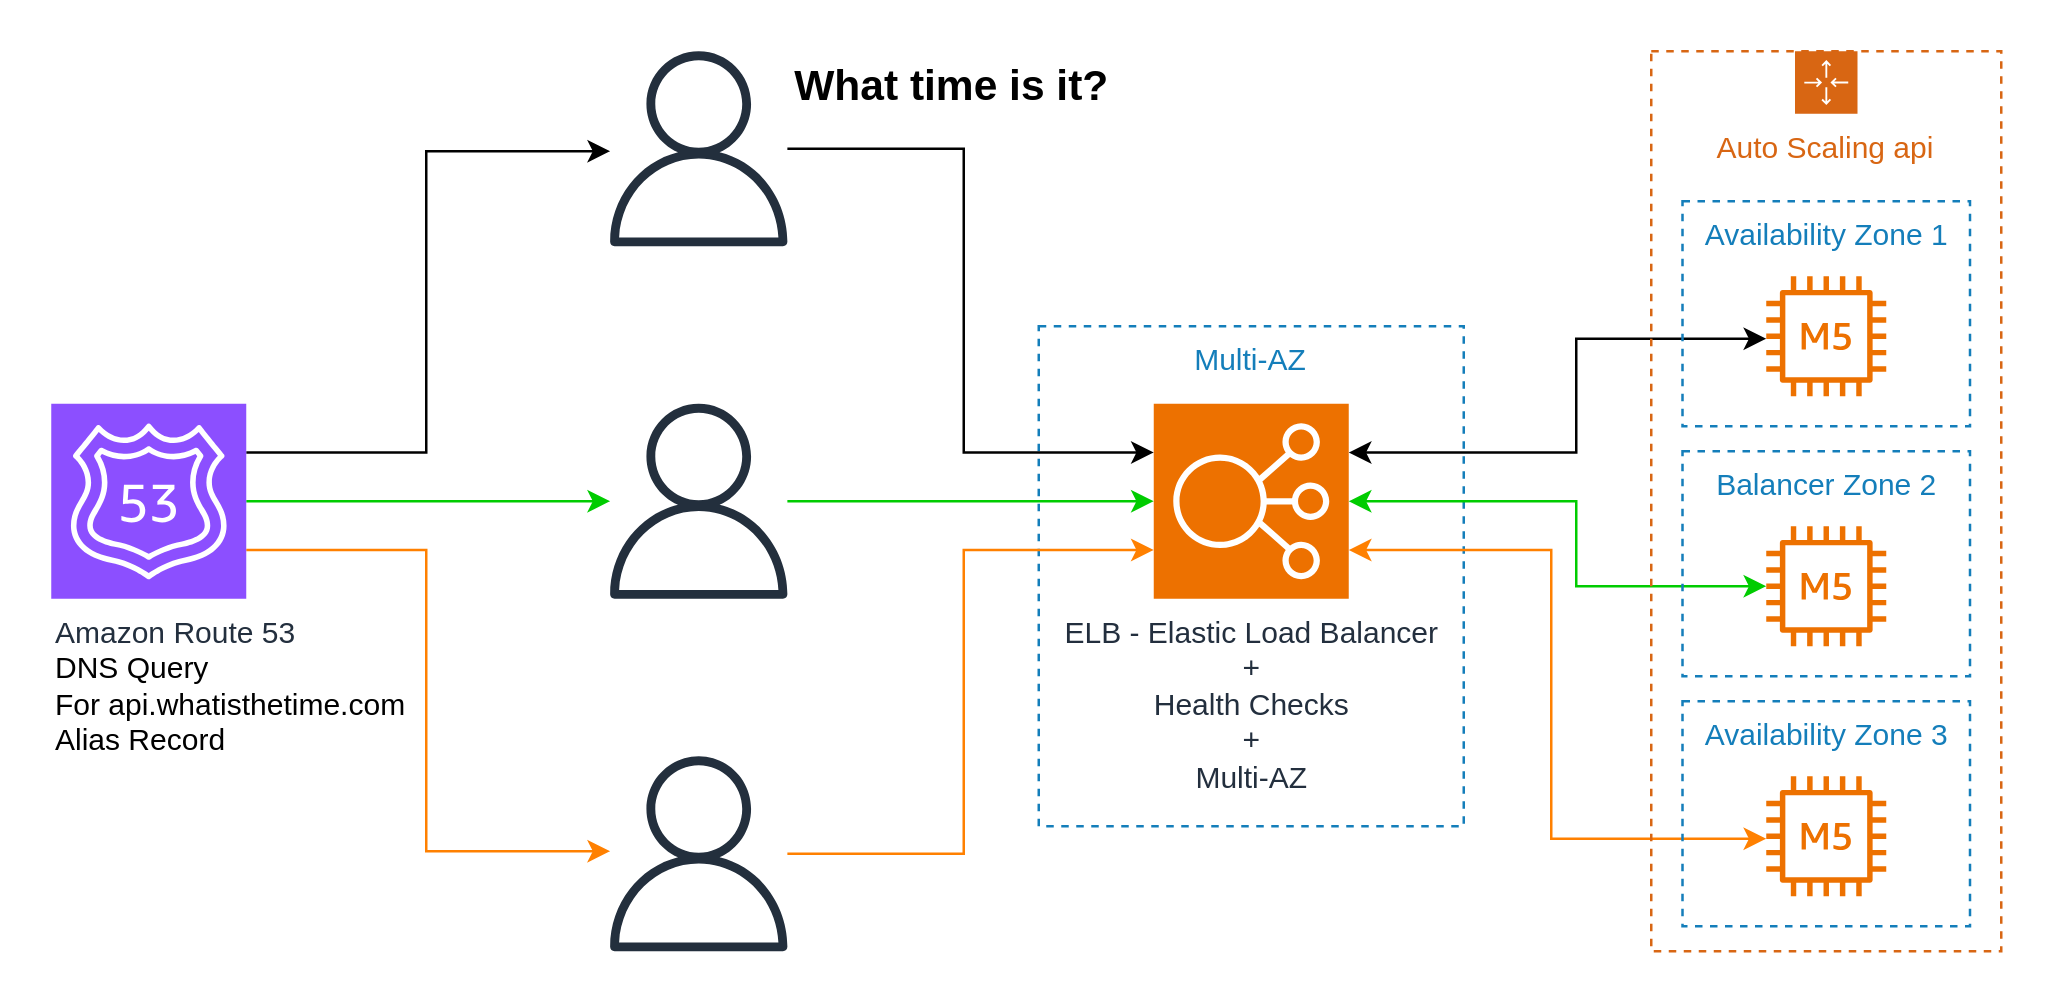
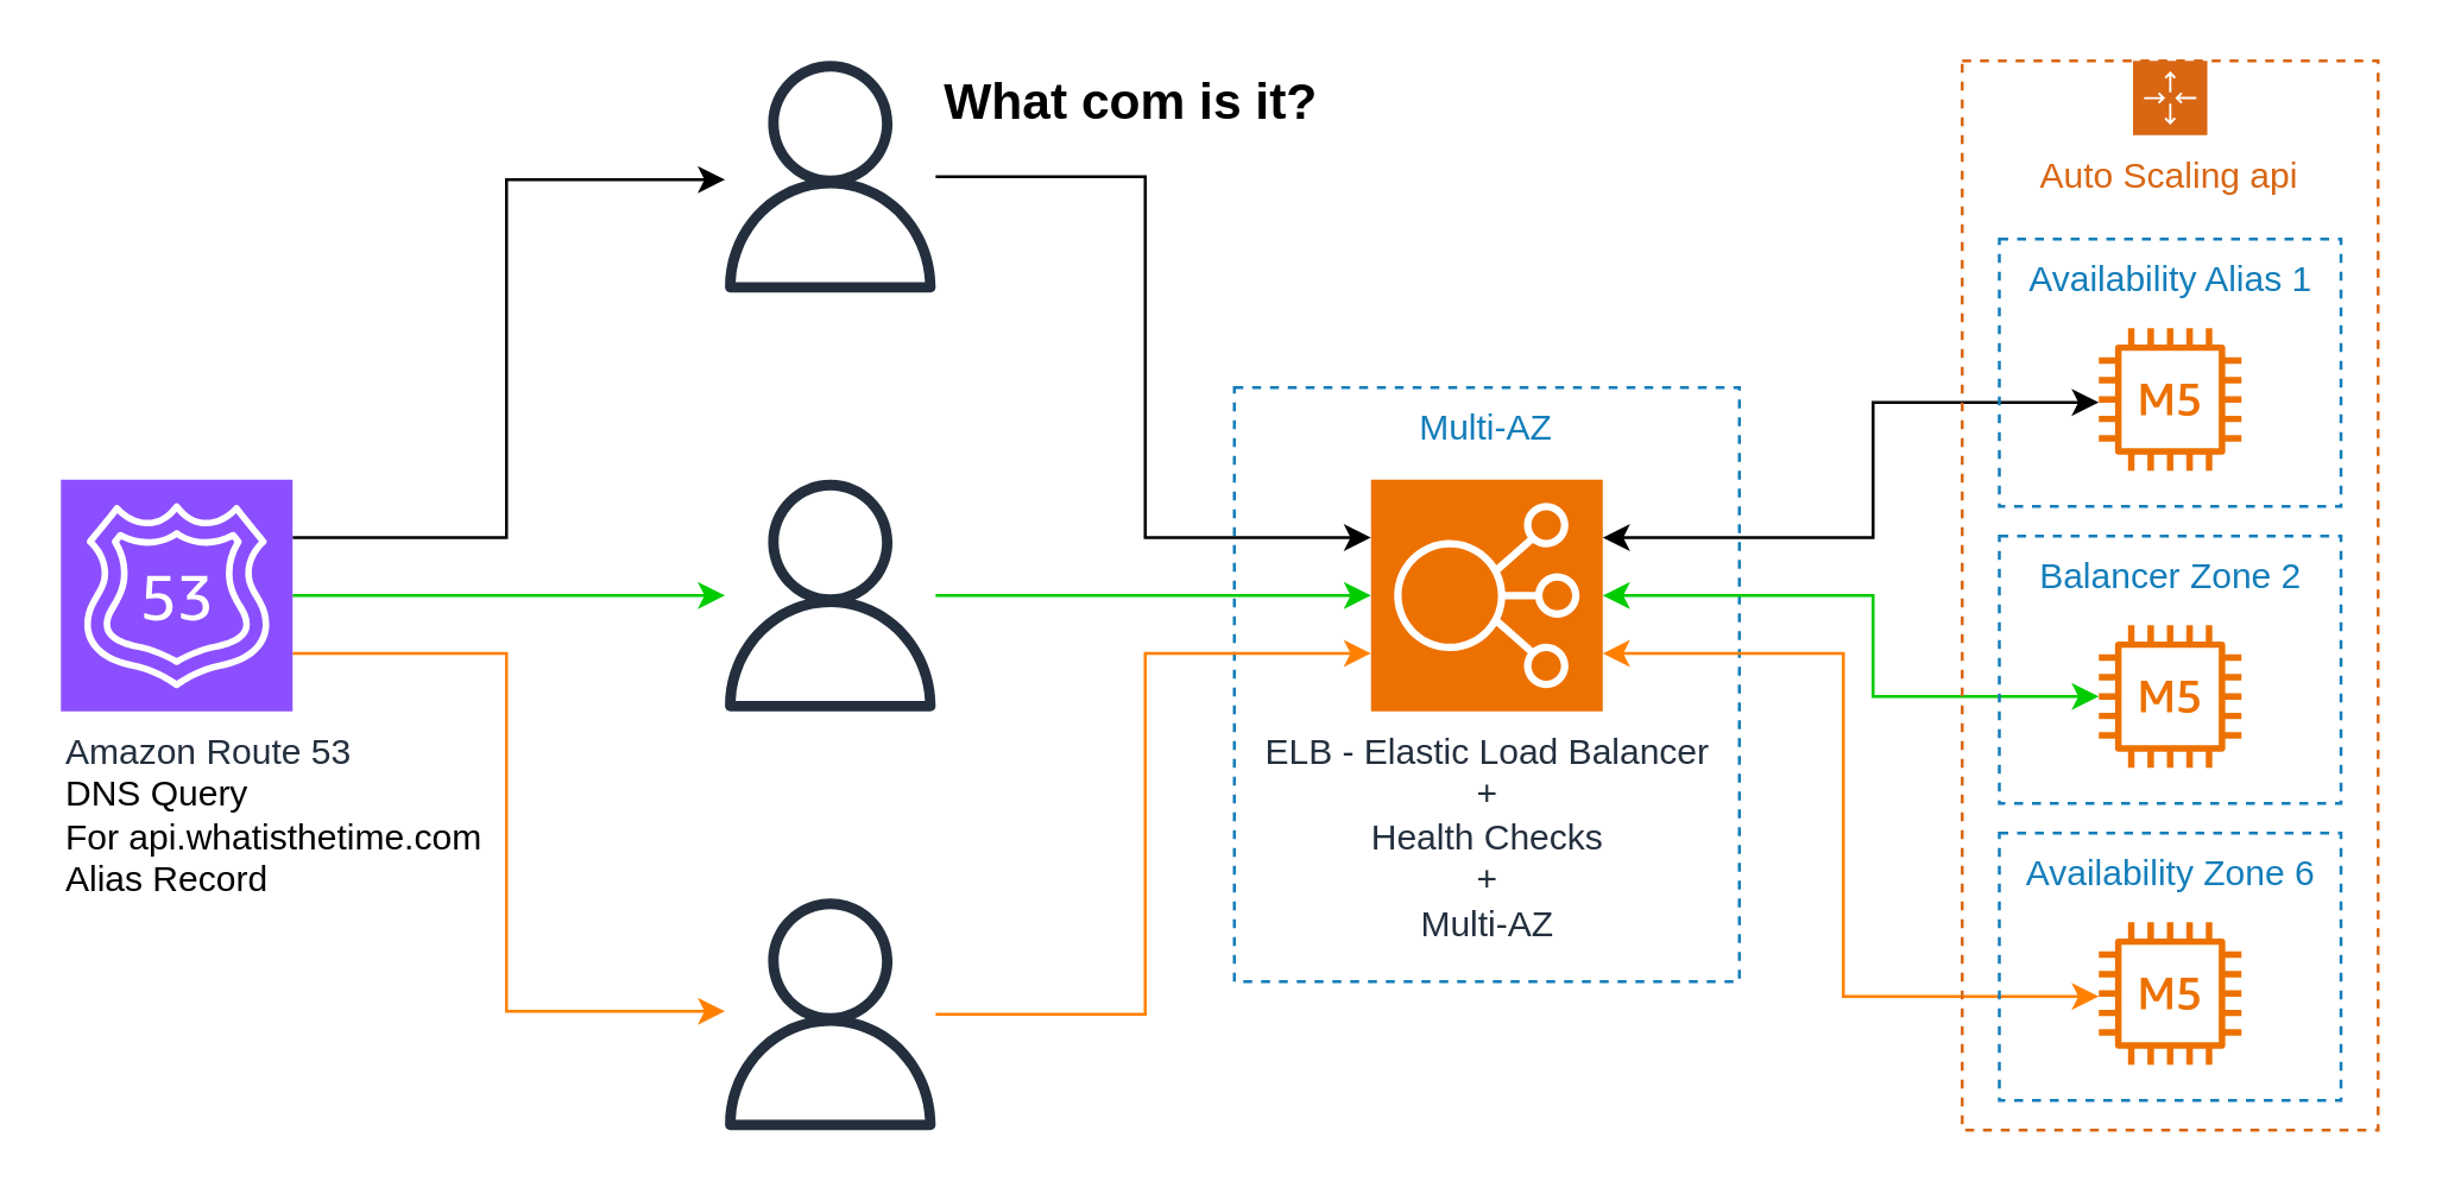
  <mxCell id="0" />
  <mxCell id="1" parent="0" />
  <mxCell id="2" value="Multi-AZ" style="fillColor=none;strokeColor=#147EBA;dashed=1;verticalAlign=top;fontStyle=0;fontColor=#147EBA;whiteSpace=wrap;html=1;" vertex="1" parent="1"><mxGeometry x="415" y="130" width="170" height="200" as="geometry" /></mxCell>
  <mxCell id="3" style="edgeStyle=orthogonalEdgeStyle;rounded=0;orthogonalLoop=1;jettySize=auto;html=1;strokeColor=#00CC00;" edge="1" parent="1" source="4" target="8"><mxGeometry relative="1" as="geometry" /></mxCell>
  <mxCell id="4" value="" style="sketch=0;outlineConnect=0;fontColor=#232F3E;gradientColor=none;fillColor=#232F3D;strokeColor=none;dashed=0;verticalLabelPosition=bottom;verticalAlign=top;align=center;html=1;fontSize=12;fontStyle=0;aspect=fixed;pointerEvents=1;shape=mxgraph.aws4.user;" vertex="1" parent="1"><mxGeometry x="240" y="161" width="78" height="78" as="geometry" /></mxCell>
  <mxCell id="5" style="edgeStyle=orthogonalEdgeStyle;rounded=0;orthogonalLoop=1;jettySize=auto;html=1;exitX=1;exitY=0.25;exitDx=0;exitDy=0;exitPerimeter=0;startArrow=classic;startFill=1;" edge="1" parent="1" source="8" target="15"><mxGeometry relative="1" as="geometry"><Array as="points"><mxPoint x="630" y="181" /><mxPoint x="630" y="135" /></Array></mxGeometry></mxCell>
  <mxCell id="6" style="edgeStyle=orthogonalEdgeStyle;rounded=0;orthogonalLoop=1;jettySize=auto;html=1;exitX=1;exitY=0.5;exitDx=0;exitDy=0;exitPerimeter=0;strokeColor=#00CC00;startArrow=classic;startFill=1;" edge="1" parent="1" source="8" target="17"><mxGeometry relative="1" as="geometry"><Array as="points"><mxPoint x="630" y="200" /><mxPoint x="630" y="234" /></Array></mxGeometry></mxCell>
  <mxCell id="7" style="edgeStyle=orthogonalEdgeStyle;rounded=0;orthogonalLoop=1;jettySize=auto;html=1;exitX=1;exitY=0.75;exitDx=0;exitDy=0;exitPerimeter=0;strokeColor=#FF8000;startArrow=classic;startFill=1;" edge="1" parent="1" source="8" target="19"><mxGeometry relative="1" as="geometry"><Array as="points"><mxPoint x="620" y="220" /><mxPoint x="620" y="335" /></Array></mxGeometry></mxCell>
  <mxCell id="8" value="ELB - Elastic Load Balancer&lt;div&gt;+&lt;/div&gt;&lt;div&gt;Health Checks&lt;/div&gt;&lt;div&gt;+&lt;/div&gt;&lt;div&gt;Multi-AZ&lt;/div&gt;" style="sketch=0;points=[[0,0,0],[0.25,0,0],[0.5,0,0],[0.75,0,0],[1,0,0],[0,1,0],[0.25,1,0],[0.5,1,0],[0.75,1,0],[1,1,0],[0,0.25,0],[0,0.5,0],[0,0.75,0],[1,0.25,0],[1,0.5,0],[1,0.75,0]];outlineConnect=0;fontColor=#232F3E;fillColor=#ED7100;strokeColor=#ffffff;dashed=0;verticalLabelPosition=bottom;verticalAlign=top;align=center;html=1;fontSize=12;fontStyle=0;aspect=fixed;shape=mxgraph.aws4.resourceIcon;resIcon=mxgraph.aws4.elastic_load_balancing;" vertex="1" parent="1"><mxGeometry x="461" y="161" width="78" height="78" as="geometry" /></mxCell>
  <mxCell id="9" style="edgeStyle=orthogonalEdgeStyle;rounded=0;orthogonalLoop=1;jettySize=auto;html=1;strokeColor=#00CC00;" edge="1" parent="1" source="12" target="4"><mxGeometry relative="1" as="geometry" /></mxCell>
  <mxCell id="10" style="edgeStyle=orthogonalEdgeStyle;rounded=0;orthogonalLoop=1;jettySize=auto;html=1;exitX=1;exitY=0.75;exitDx=0;exitDy=0;exitPerimeter=0;strokeColor=#FF8000;" edge="1" parent="1" source="12" target="23"><mxGeometry relative="1" as="geometry"><Array as="points"><mxPoint x="170" y="220" /><mxPoint x="170" y="340" /></Array></mxGeometry></mxCell>
  <mxCell id="11" style="edgeStyle=orthogonalEdgeStyle;rounded=0;orthogonalLoop=1;jettySize=auto;html=1;exitX=1;exitY=0.25;exitDx=0;exitDy=0;exitPerimeter=0;" edge="1" parent="1" source="12" target="22"><mxGeometry relative="1" as="geometry"><Array as="points"><mxPoint x="170" y="181" /><mxPoint x="170" y="60" /></Array></mxGeometry></mxCell>
  <mxCell id="12" value="Amazon Route 53&lt;div&gt;&lt;div style=&quot;color: rgb(0, 0, 0);&quot;&gt;DNS Query&lt;/div&gt;&lt;div style=&quot;color: rgb(0, 0, 0);&quot;&gt;For api.whatisthetime.com&lt;/div&gt;&lt;div style=&quot;color: rgb(0, 0, 0);&quot;&gt;Alias Record&lt;/div&gt;&lt;/div&gt;" style="sketch=0;points=[[0,0,0],[0.25,0,0],[0.5,0,0],[0.75,0,0],[1,0,0],[0,1,0],[0.25,1,0],[0.5,1,0],[0.75,1,0],[1,1,0],[0,0.25,0],[0,0.5,0],[0,0.75,0],[1,0.25,0],[1,0.5,0],[1,0.75,0]];outlineConnect=0;fontColor=#232F3E;fillColor=#8C4FFF;strokeColor=#ffffff;dashed=0;verticalLabelPosition=bottom;verticalAlign=top;align=left;html=1;fontSize=12;fontStyle=0;aspect=fixed;shape=mxgraph.aws4.resourceIcon;resIcon=mxgraph.aws4.route_53;" vertex="1" parent="1"><mxGeometry x="20" y="161" width="78" height="78" as="geometry" /></mxCell>
  <mxCell id="13" value="Auto Scaling api" style="points=[[0,0],[0.25,0],[0.5,0],[0.75,0],[1,0],[1,0.25],[1,0.5],[1,0.75],[1,1],[0.75,1],[0.5,1],[0.25,1],[0,1],[0,0.75],[0,0.5],[0,0.25]];outlineConnect=0;gradientColor=none;html=1;whiteSpace=wrap;fontSize=12;fontStyle=0;container=1;pointerEvents=0;collapsible=0;recursiveResize=0;shape=mxgraph.aws4.groupCenter;grIcon=mxgraph.aws4.group_auto_scaling_group;grStroke=1;strokeColor=#D86613;fillColor=none;verticalAlign=top;align=center;fontColor=#D86613;dashed=1;spacingTop=25;" vertex="1" parent="1"><mxGeometry x="660" y="20" width="140" height="360" as="geometry" /></mxCell>
- <mxCell id="14" value="Availability Zone 1" style="fillColor=none;strokeColor=#147EBA;dashed=1;verticalAlign=top;fontStyle=0;fontColor=#147EBA;whiteSpace=wrap;html=1;" vertex="1" parent="13"><mxGeometry x="12.5" y="60" width="115" height="90" as="geometry" /></mxCell>
+ <mxCell id="14" value="Availability Alias 1" style="fillColor=none;strokeColor=#147EBA;dashed=1;verticalAlign=top;fontStyle=0;fontColor=#147EBA;whiteSpace=wrap;html=1;" vertex="1" parent="13"><mxGeometry x="12.5" y="60" width="115" height="90" as="geometry" /></mxCell>
  <mxCell id="15" value="" style="sketch=0;outlineConnect=0;fontColor=#232F3E;gradientColor=none;fillColor=#ED7100;strokeColor=none;dashed=0;verticalLabelPosition=bottom;verticalAlign=top;align=center;html=1;fontSize=12;fontStyle=0;aspect=fixed;pointerEvents=1;shape=mxgraph.aws4.m5_instance;" vertex="1" parent="13"><mxGeometry x="46" y="90" width="48" height="48" as="geometry" /></mxCell>
  <mxCell id="16" value="Balancer Zone 2" style="fillColor=none;strokeColor=#147EBA;dashed=1;verticalAlign=top;fontStyle=0;fontColor=#147EBA;whiteSpace=wrap;html=1;" vertex="1" parent="13"><mxGeometry x="12.5" y="160" width="115" height="90" as="geometry" /></mxCell>
  <mxCell id="17" value="" style="sketch=0;outlineConnect=0;fontColor=#232F3E;gradientColor=none;fillColor=#ED7100;strokeColor=none;dashed=0;verticalLabelPosition=bottom;verticalAlign=top;align=center;html=1;fontSize=12;fontStyle=0;aspect=fixed;pointerEvents=1;shape=mxgraph.aws4.m5_instance;" vertex="1" parent="13"><mxGeometry x="46" y="190" width="48" height="48" as="geometry" /></mxCell>
- <mxCell id="18" value="Availability Zone 3" style="fillColor=none;strokeColor=#147EBA;dashed=1;verticalAlign=top;fontStyle=0;fontColor=#147EBA;whiteSpace=wrap;html=1;" vertex="1" parent="13"><mxGeometry x="12.5" y="260" width="115" height="90" as="geometry" /></mxCell>
+ <mxCell id="18" value="Availability Zone 6" style="fillColor=none;strokeColor=#147EBA;dashed=1;verticalAlign=top;fontStyle=0;fontColor=#147EBA;whiteSpace=wrap;html=1;" vertex="1" parent="13"><mxGeometry x="12.5" y="260" width="115" height="90" as="geometry" /></mxCell>
  <mxCell id="19" value="" style="sketch=0;outlineConnect=0;fontColor=#232F3E;gradientColor=none;fillColor=#ED7100;strokeColor=none;dashed=0;verticalLabelPosition=bottom;verticalAlign=top;align=center;html=1;fontSize=12;fontStyle=0;aspect=fixed;pointerEvents=1;shape=mxgraph.aws4.m5_instance;" vertex="1" parent="13"><mxGeometry x="46" y="290" width="48" height="48" as="geometry" /></mxCell>
  <mxCell id="20" style="edgeStyle=orthogonalEdgeStyle;rounded=0;orthogonalLoop=1;jettySize=auto;html=1;entryX=0;entryY=0.25;entryDx=0;entryDy=0;entryPerimeter=0;" edge="1" parent="1" source="22" target="8"><mxGeometry relative="1" as="geometry"><Array as="points"><mxPoint x="385" y="59" /><mxPoint x="385" y="181" /></Array></mxGeometry></mxCell>
  <mxCell id="21" style="edgeStyle=orthogonalEdgeStyle;rounded=0;orthogonalLoop=1;jettySize=auto;html=1;entryX=0;entryY=0.75;entryDx=0;entryDy=0;entryPerimeter=0;strokeColor=#FF8000;" edge="1" parent="1" source="23" target="8"><mxGeometry relative="1" as="geometry"><Array as="points"><mxPoint x="385" y="341" /><mxPoint x="385" y="220" /></Array></mxGeometry></mxCell>
  <mxCell id="22" value="" style="sketch=0;outlineConnect=0;fontColor=#232F3E;gradientColor=none;fillColor=#232F3D;strokeColor=none;dashed=0;verticalLabelPosition=bottom;verticalAlign=top;align=center;html=1;fontSize=12;fontStyle=0;aspect=fixed;pointerEvents=1;shape=mxgraph.aws4.user;" vertex="1" parent="1"><mxGeometry x="240" y="20" width="78" height="78" as="geometry" /></mxCell>
  <mxCell id="23" value="" style="sketch=0;outlineConnect=0;fontColor=#232F3E;gradientColor=none;fillColor=#232F3D;strokeColor=none;dashed=0;verticalLabelPosition=bottom;verticalAlign=top;align=center;html=1;fontSize=12;fontStyle=0;aspect=fixed;pointerEvents=1;shape=mxgraph.aws4.user;" vertex="1" parent="1"><mxGeometry x="240" y="302" width="78" height="78" as="geometry" /></mxCell>
- <mxCell id="24" value="What time is it?" style="text;html=1;align=center;verticalAlign=middle;resizable=0;points=[];autosize=1;strokeColor=none;fillColor=none;fontStyle=1;fontSize=17;" vertex="1" parent="1"><mxGeometry x="310" y="20" width="140" height="30" as="geometry" /></mxCell>
+ <mxCell id="24" value="What com is it?" style="text;html=1;align=center;verticalAlign=middle;resizable=0;points=[];autosize=1;strokeColor=none;fillColor=none;fontStyle=1;fontSize=17;" vertex="1" parent="1"><mxGeometry x="310" y="20" width="140" height="30" as="geometry" /></mxCell>
